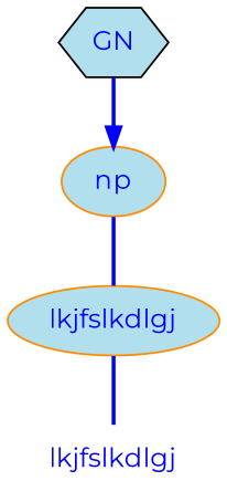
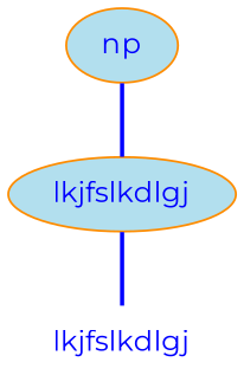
  digraph {
    fontname=Montserrat
    node [fillcolor=lightblue2 fontcolor=blue shape=ellipse color=black fontname=Montserrat style=filled]
    edge [arrowhead=none color=blue fontcolor=blue minlen=1 style=bold fontname=Montserrat]
    n1 [height=0.50 label=lkjfslkdlgj shape=plaintext width=1.08 style=""]
    n2 [color=darkorange height=0.50 label=lkjfslkdlgj width=1.53]
    n3 [color=darkorange height=0.50 label=np width=0.75]
-   n4 [arrowhead=doubleoctagon height=0.50 label=GN width=0.75 shape=hexagon]
    n2 -> n1
    n3 -> n2
-   n4 -> n3 [shape=normal arrowhead=""]
  }
